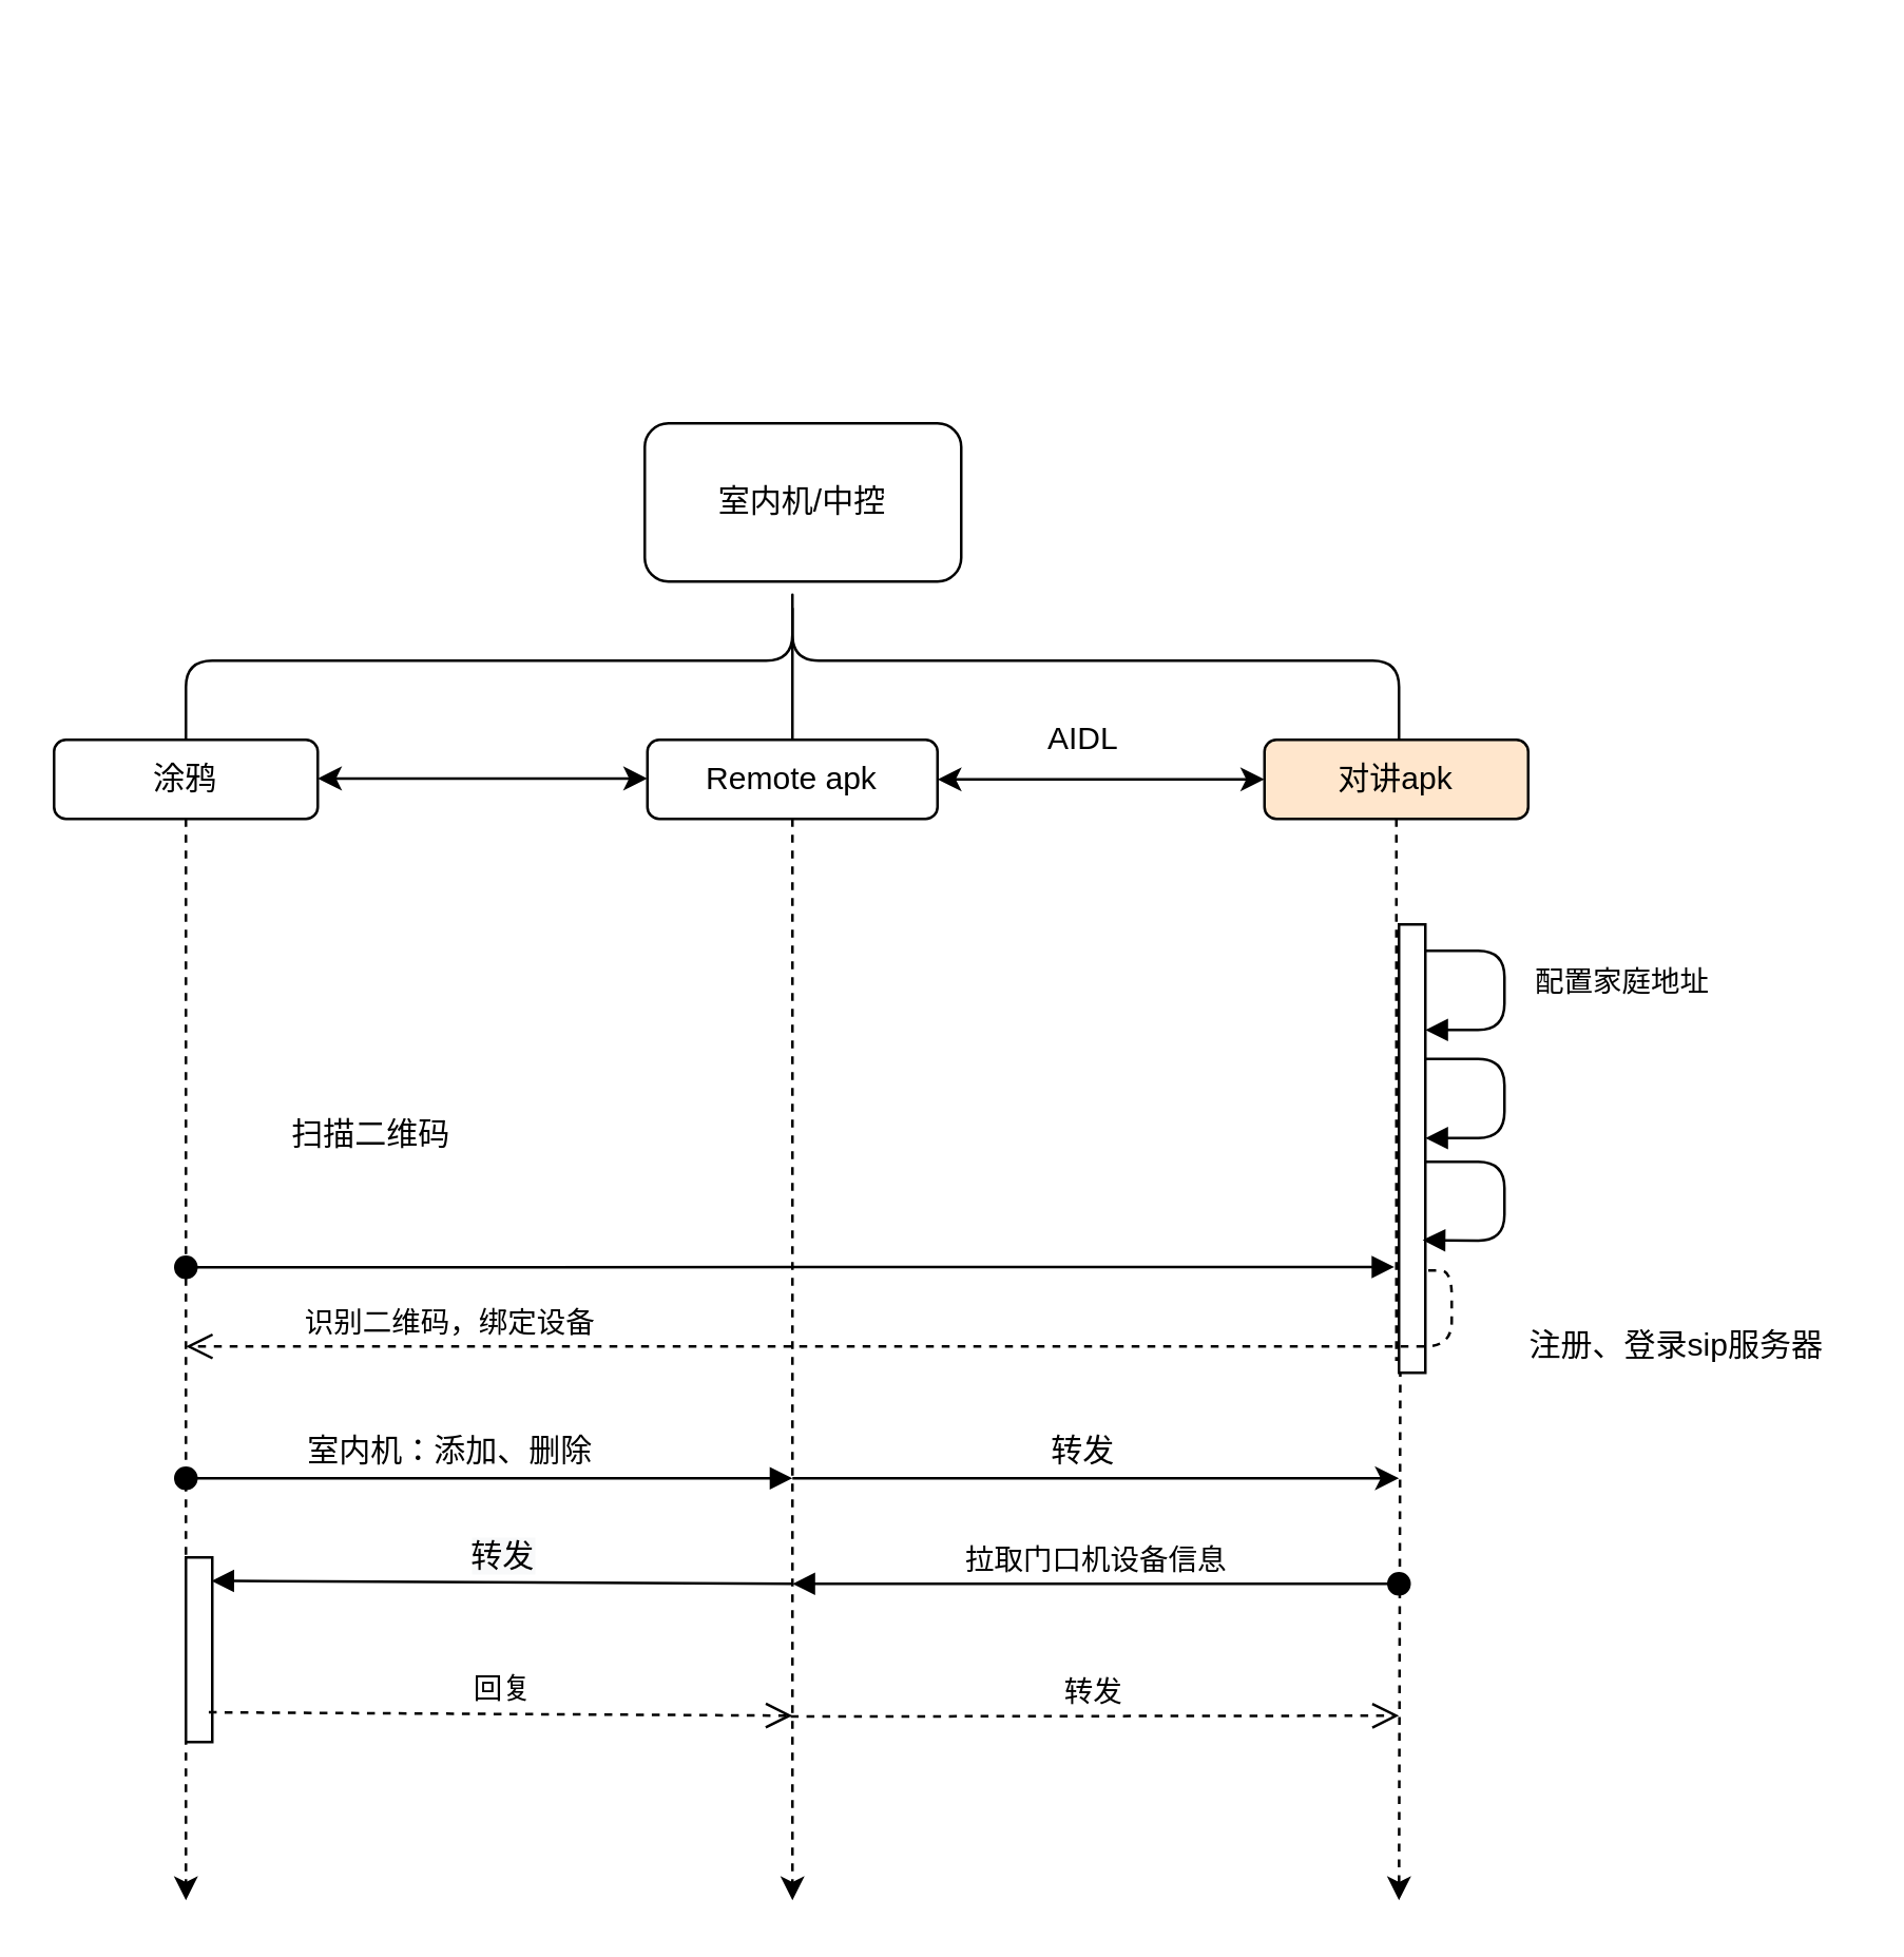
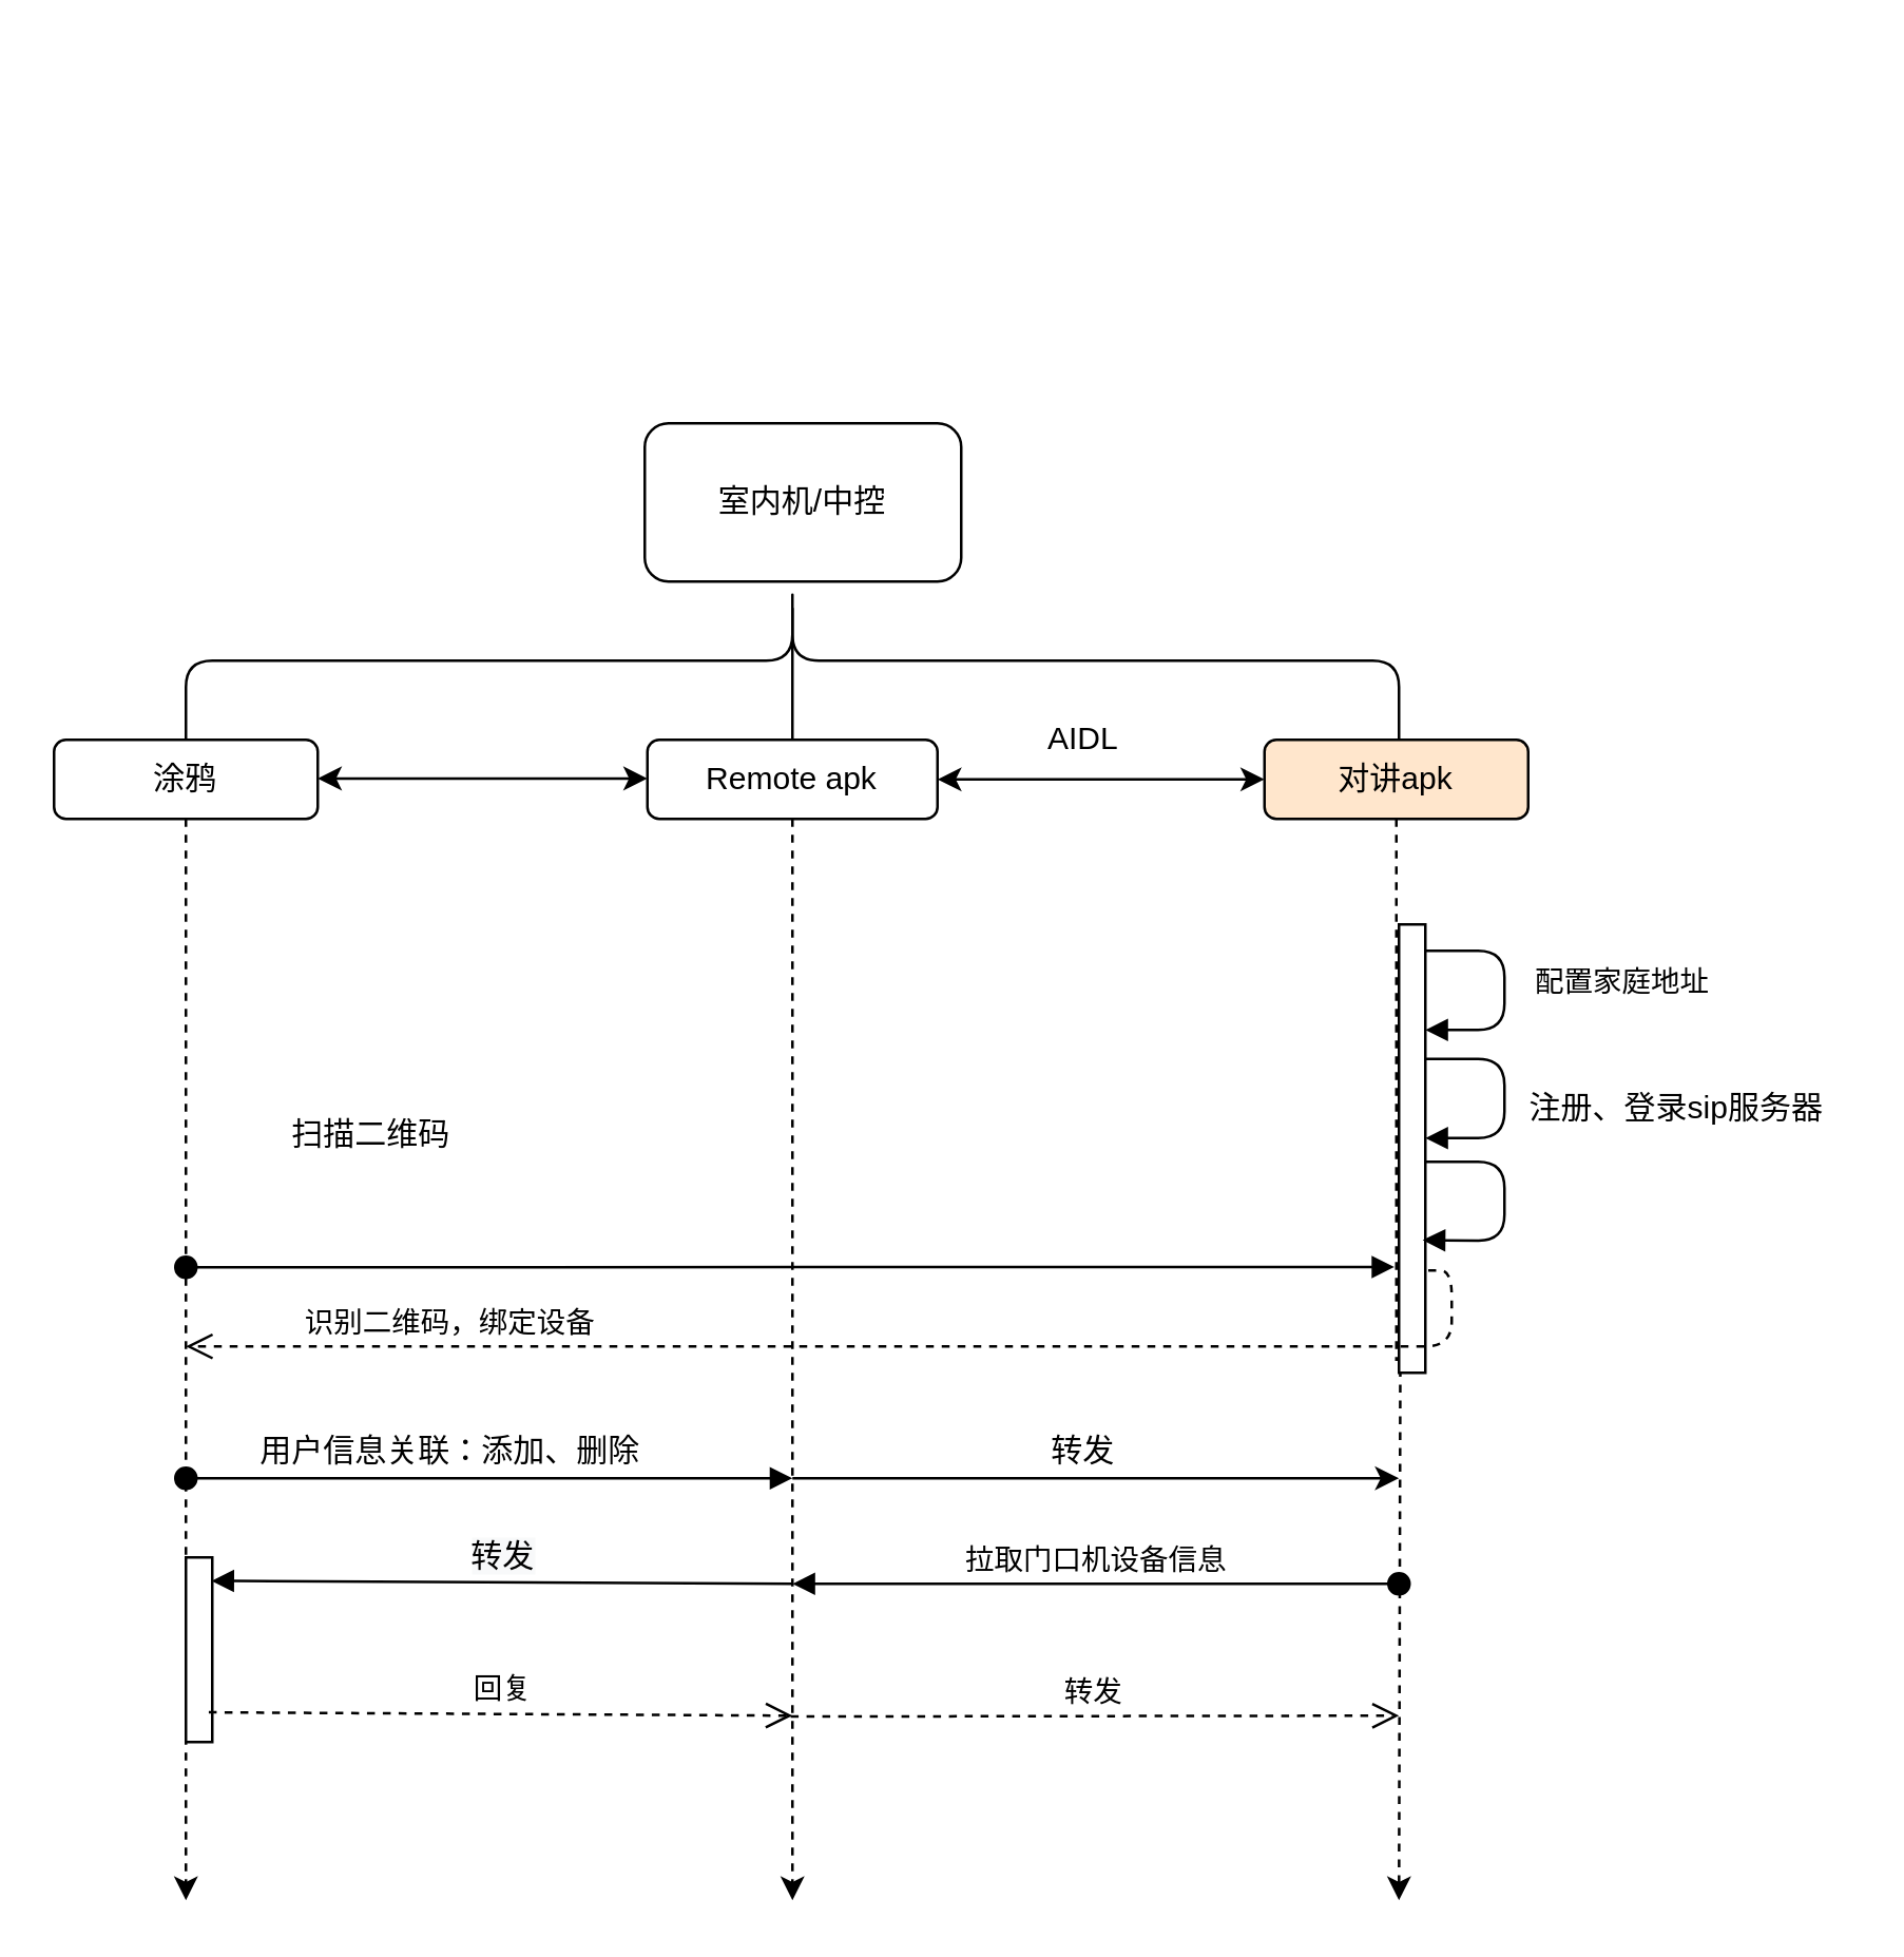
  <mxCell id="0" />
  <mxCell id="1" parent="0" />
  <mxCell id="2" value="室内机/中控" style="rounded=1;whiteSpace=wrap;html=1;" vertex="1" parent="1"><mxGeometry x="244" y="160" width="120" height="60" as="geometry" /></mxCell>
  <mxCell id="3" style="edgeStyle=orthogonalEdgeStyle;rounded=0;orthogonalLoop=1;jettySize=auto;html=1;dashed=1;" edge="1" parent="1" source="4"><mxGeometry relative="1" as="geometry"><mxPoint x="530" y="720" as="targetPoint" /></mxGeometry></mxCell>
  <mxCell id="4" value="对讲apk" style="rounded=1;whiteSpace=wrap;html=1;fillColor=#ffe6cc;" vertex="1" parent="1"><mxGeometry x="479" y="280" width="100" height="30" as="geometry" /></mxCell>
  <mxCell id="5" style="edgeStyle=orthogonalEdgeStyle;rounded=0;orthogonalLoop=1;jettySize=auto;html=1;dashed=1;" edge="1" parent="1" source="6"><mxGeometry relative="1" as="geometry"><mxPoint x="70" y="720" as="targetPoint" /></mxGeometry></mxCell>
  <mxCell id="6" value="涂鸦" style="rounded=1;whiteSpace=wrap;html=1;" vertex="1" parent="1"><mxGeometry x="20" y="280" width="100" height="30" as="geometry" /></mxCell>
  <mxCell id="7" style="edgeStyle=orthogonalEdgeStyle;rounded=0;orthogonalLoop=1;jettySize=auto;html=1;dashed=1;" edge="1" parent="1" source="8"><mxGeometry relative="1" as="geometry"><mxPoint x="300" y="720" as="targetPoint" /></mxGeometry></mxCell>
  <mxCell id="8" value="Remote apk" style="rounded=1;whiteSpace=wrap;html=1;" vertex="1" parent="1"><mxGeometry x="245" y="280" width="110" height="30" as="geometry" /></mxCell>
  <mxCell id="9" value="" style="shape=curlyBracket;whiteSpace=wrap;html=1;rounded=1;rotation=90;" vertex="1" parent="1"><mxGeometry x="270" y="20" width="60" height="460" as="geometry" /></mxCell>
  <mxCell id="10" value="" style="line;strokeWidth=1;direction=south;html=1;" vertex="1" parent="1"><mxGeometry x="295" y="230" width="10" height="50" as="geometry" /></mxCell>
  <mxCell id="11" value="" style="endArrow=classic;startArrow=classic;html=1;entryX=0;entryY=0.5;entryDx=0;entryDy=0;exitX=1;exitY=0.5;exitDx=0;exitDy=0;" edge="1" parent="1" source="8" target="4"><mxGeometry width="50" height="50" relative="1" as="geometry"><mxPoint x="280" y="430" as="sourcePoint" /><mxPoint x="330" y="380" as="targetPoint" /></mxGeometry></mxCell>
  <mxCell id="12" value="" style="endArrow=classic;startArrow=classic;html=1;entryX=0;entryY=0.5;entryDx=0;entryDy=0;exitX=1;exitY=0.5;exitDx=0;exitDy=0;" edge="1" parent="1"><mxGeometry width="50" height="50" relative="1" as="geometry"><mxPoint x="120" y="294.66" as="sourcePoint" /><mxPoint x="245" y="294.66" as="targetPoint" /></mxGeometry></mxCell>
  <mxCell id="13" value="AIDL" style="text;html=1;align=center;verticalAlign=middle;resizable=0;points=[];autosize=1;" vertex="1" parent="1"><mxGeometry x="390" y="270" width="40" height="20" as="geometry" /></mxCell>
  <mxCell id="14" value="" style="html=1;points=[];perimeter=orthogonalPerimeter;strokeWidth=1;" vertex="1" parent="1"><mxGeometry x="530" y="350" width="10" height="170" as="geometry" /></mxCell>
  <mxCell id="15" value="" style="endArrow=block;endFill=1;html=1;edgeStyle=orthogonalEdgeStyle;align=left;verticalAlign=top;" edge="1" parent="1"><mxGeometry x="-0.333" y="57" relative="1" as="geometry"><mxPoint x="540" y="360" as="sourcePoint" /><mxPoint x="540" y="390" as="targetPoint" /><Array as="points"><mxPoint x="570" y="360" /><mxPoint x="570" y="390" /></Array><mxPoint x="-17" y="-40" as="offset" /></mxGeometry></mxCell>
  <mxCell id="16" value="配置家庭地址" style="edgeLabel;resizable=0;html=1;align=left;verticalAlign=bottom;" connectable="0" vertex="1" parent="15"><mxGeometry x="-1" relative="1" as="geometry"><mxPoint x="40" y="20" as="offset" /></mxGeometry></mxCell>
  <mxCell id="17" value="" style="html=1;verticalAlign=bottom;endArrow=block;" edge="1" parent="1" target="14"><mxGeometry x="0.011" y="30" width="80" relative="1" as="geometry"><mxPoint x="540" y="401" as="sourcePoint" /><mxPoint x="560" y="432" as="targetPoint" /><Array as="points"><mxPoint x="570" y="401" /><mxPoint x="570" y="431" /></Array><mxPoint as="offset" /></mxGeometry></mxCell>
- <mxCell id="18" value="注册、登录sip服务器" style="text;html=1;align=center;verticalAlign=middle;resizable=0;points=[];autosize=1;" vertex="1" parent="1"><mxGeometry x="570" y="500" width="130" height="20" as="geometry" /></mxCell>
+ <mxCell id="18" value="注册、登录sip服务器" style="text;html=1;align=center;verticalAlign=middle;resizable=0;points=[];autosize=1;" vertex="1" parent="1"><mxGeometry x="570" y="410" width="130" height="20" as="geometry" /></mxCell>
  <mxCell id="19" value="" style="html=1;verticalAlign=bottom;endArrow=block;entryX=0.9;entryY=0.704;entryDx=0;entryDy=0;entryPerimeter=0;" edge="1" parent="1" target="14"><mxGeometry x="0.099" y="10" width="80" relative="1" as="geometry"><mxPoint x="540" y="440" as="sourcePoint" /><mxPoint x="543" y="470" as="targetPoint" /><Array as="points"><mxPoint x="570" y="440" /><mxPoint x="570" y="470" /></Array><mxPoint as="offset" /></mxGeometry></mxCell>
  <mxCell id="20" value="" style="html=1;verticalAlign=bottom;startArrow=oval;startFill=1;endArrow=block;startSize=8;entryX=-0.176;entryY=0.764;entryDx=0;entryDy=0;entryPerimeter=0;" edge="1" parent="1" target="14"><mxGeometry x="-0.869" y="20" width="60" relative="1" as="geometry"><mxPoint x="70" y="480" as="sourcePoint" /><mxPoint x="360" y="460" as="targetPoint" /><mxPoint as="offset" /></mxGeometry></mxCell>
  <mxCell id="21" value="扫描二维码" style="text;html=1;align=center;verticalAlign=middle;resizable=0;points=[];autosize=1;" vertex="1" parent="1"><mxGeometry x="100" y="420" width="80" height="20" as="geometry" /></mxCell>
  <mxCell id="22" value="识别二维码，绑定设备" style="html=1;verticalAlign=bottom;endArrow=open;dashed=1;endSize=8;exitX=1.11;exitY=0.772;exitDx=0;exitDy=0;exitPerimeter=0;" edge="1" parent="1" source="14"><mxGeometry x="0.614" relative="1" as="geometry"><mxPoint x="550" y="480" as="sourcePoint" /><mxPoint x="70" y="510" as="targetPoint" /><Array as="points"><mxPoint x="550" y="481" /><mxPoint x="550" y="510" /></Array><mxPoint as="offset" /></mxGeometry></mxCell>
  <mxCell id="23" value="" style="html=1;verticalAlign=bottom;startArrow=oval;startFill=1;endArrow=block;startSize=8;" edge="1" parent="1"><mxGeometry x="-0.091" width="60" relative="1" as="geometry"><mxPoint x="70" y="560" as="sourcePoint" /><mxPoint x="300" y="560" as="targetPoint" /><mxPoint as="offset" /></mxGeometry></mxCell>
  <mxCell id="24" value="" style="endArrow=classic;html=1;" edge="1" parent="1"><mxGeometry width="50" height="50" relative="1" as="geometry"><mxPoint x="300" y="560" as="sourcePoint" /><mxPoint x="530" y="560" as="targetPoint" /></mxGeometry></mxCell>
- <mxCell id="25" value="室内机：添加、删除" style="text;html=1;align=center;verticalAlign=middle;resizable=0;points=[];autosize=1;" vertex="1" parent="1"><mxGeometry x="90" y="540" width="160" height="20" as="geometry" /></mxCell>
+ <mxCell id="25" value="用户信息关联：添加、删除" style="text;html=1;align=center;verticalAlign=middle;resizable=0;points=[];autosize=1;" vertex="1" parent="1"><mxGeometry x="90" y="540" width="160" height="20" as="geometry" /></mxCell>
  <mxCell id="26" value="转发" style="text;html=1;align=center;verticalAlign=middle;resizable=0;points=[];autosize=1;" vertex="1" parent="1"><mxGeometry x="390" y="540" width="40" height="20" as="geometry" /></mxCell>
  <mxCell id="27" value="拉取门口机设备信息" style="html=1;verticalAlign=bottom;startArrow=oval;startFill=1;endArrow=block;startSize=8;" edge="1" parent="1"><mxGeometry width="60" relative="1" as="geometry"><mxPoint x="530" y="600" as="sourcePoint" /><mxPoint x="300" y="600" as="targetPoint" /></mxGeometry></mxCell>
  <mxCell id="28" value="" style="html=1;points=[];perimeter=orthogonalPerimeter;strokeWidth=1;" vertex="1" parent="1"><mxGeometry x="70" y="590" width="10" height="70" as="geometry" /></mxCell>
  <mxCell id="29" value="&lt;span style=&quot;font-size: 12px ; background-color: rgb(248 , 249 , 250)&quot;&gt;转发&lt;/span&gt;" style="html=1;verticalAlign=bottom;endArrow=block;entryX=0.967;entryY=0.127;entryDx=0;entryDy=0;entryPerimeter=0;" edge="1" target="28" parent="1"><mxGeometry relative="1" as="geometry"><mxPoint x="300" y="600" as="sourcePoint" /></mxGeometry></mxCell>
  <mxCell id="30" value="回复" style="html=1;verticalAlign=bottom;endArrow=open;dashed=1;endSize=8;exitX=0.867;exitY=0.839;exitDx=0;exitDy=0;exitPerimeter=0;" edge="1" source="28" parent="1"><mxGeometry relative="1" as="geometry"><mxPoint x="300" y="650" as="targetPoint" /><mxPoint x="81" y="660" as="sourcePoint" /></mxGeometry></mxCell>
  <mxCell id="31" value="转发" style="html=1;verticalAlign=bottom;endArrow=open;dashed=1;endSize=8;exitX=0.867;exitY=0.839;exitDx=0;exitDy=0;exitPerimeter=0;" edge="1" parent="1"><mxGeometry relative="1" as="geometry"><mxPoint x="530" y="650" as="targetPoint" /><mxPoint x="299.34" y="650.34" as="sourcePoint" /></mxGeometry></mxCell>
